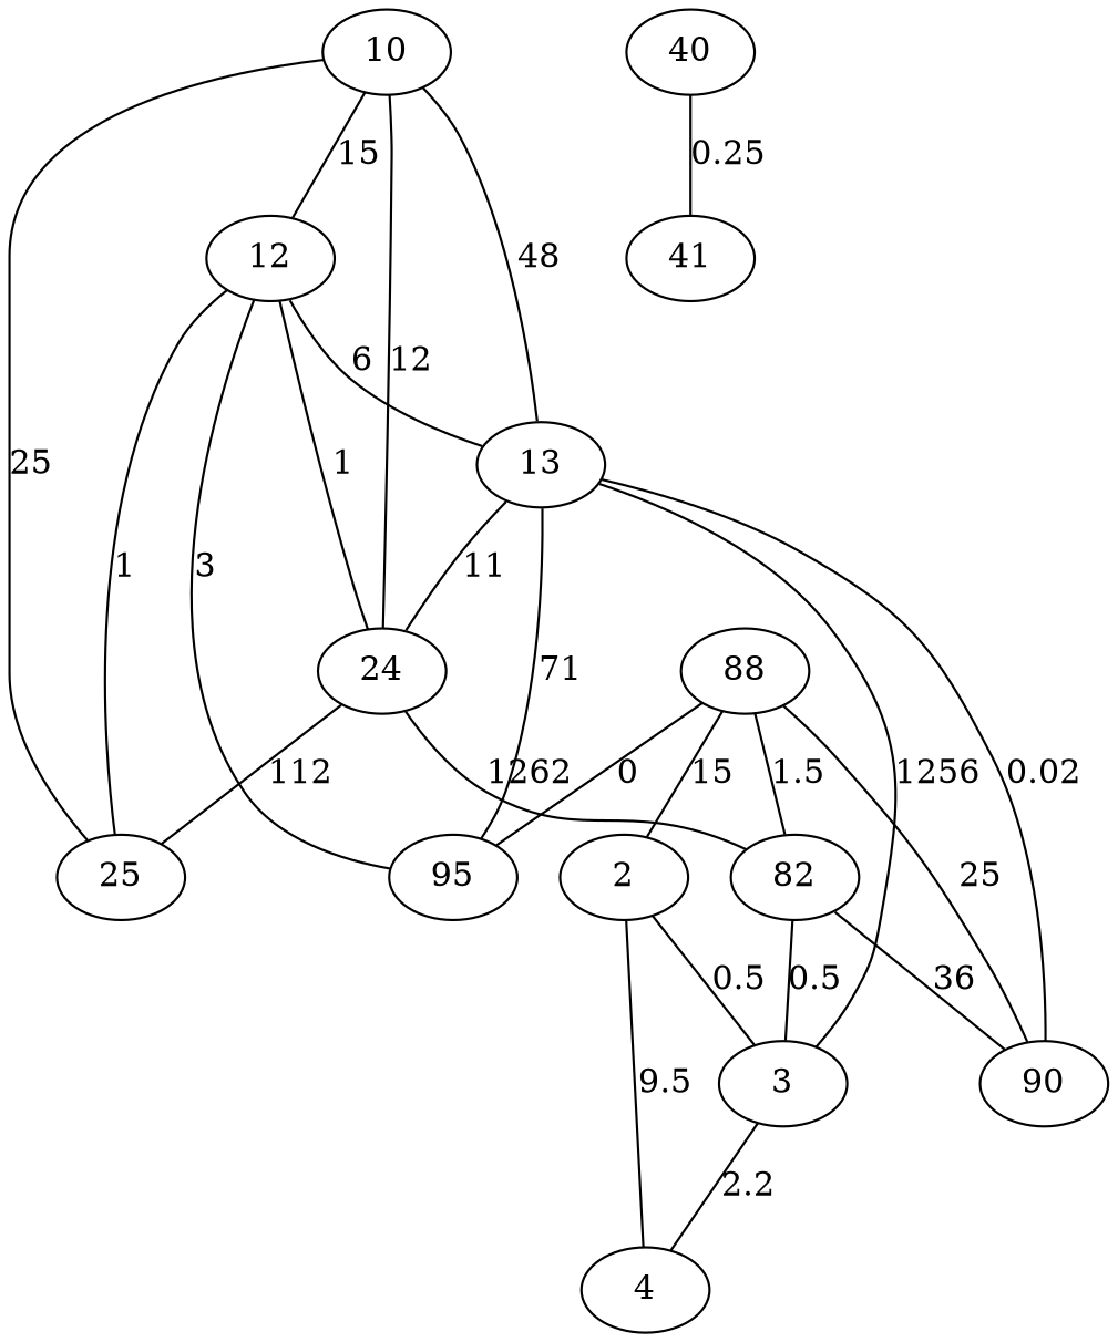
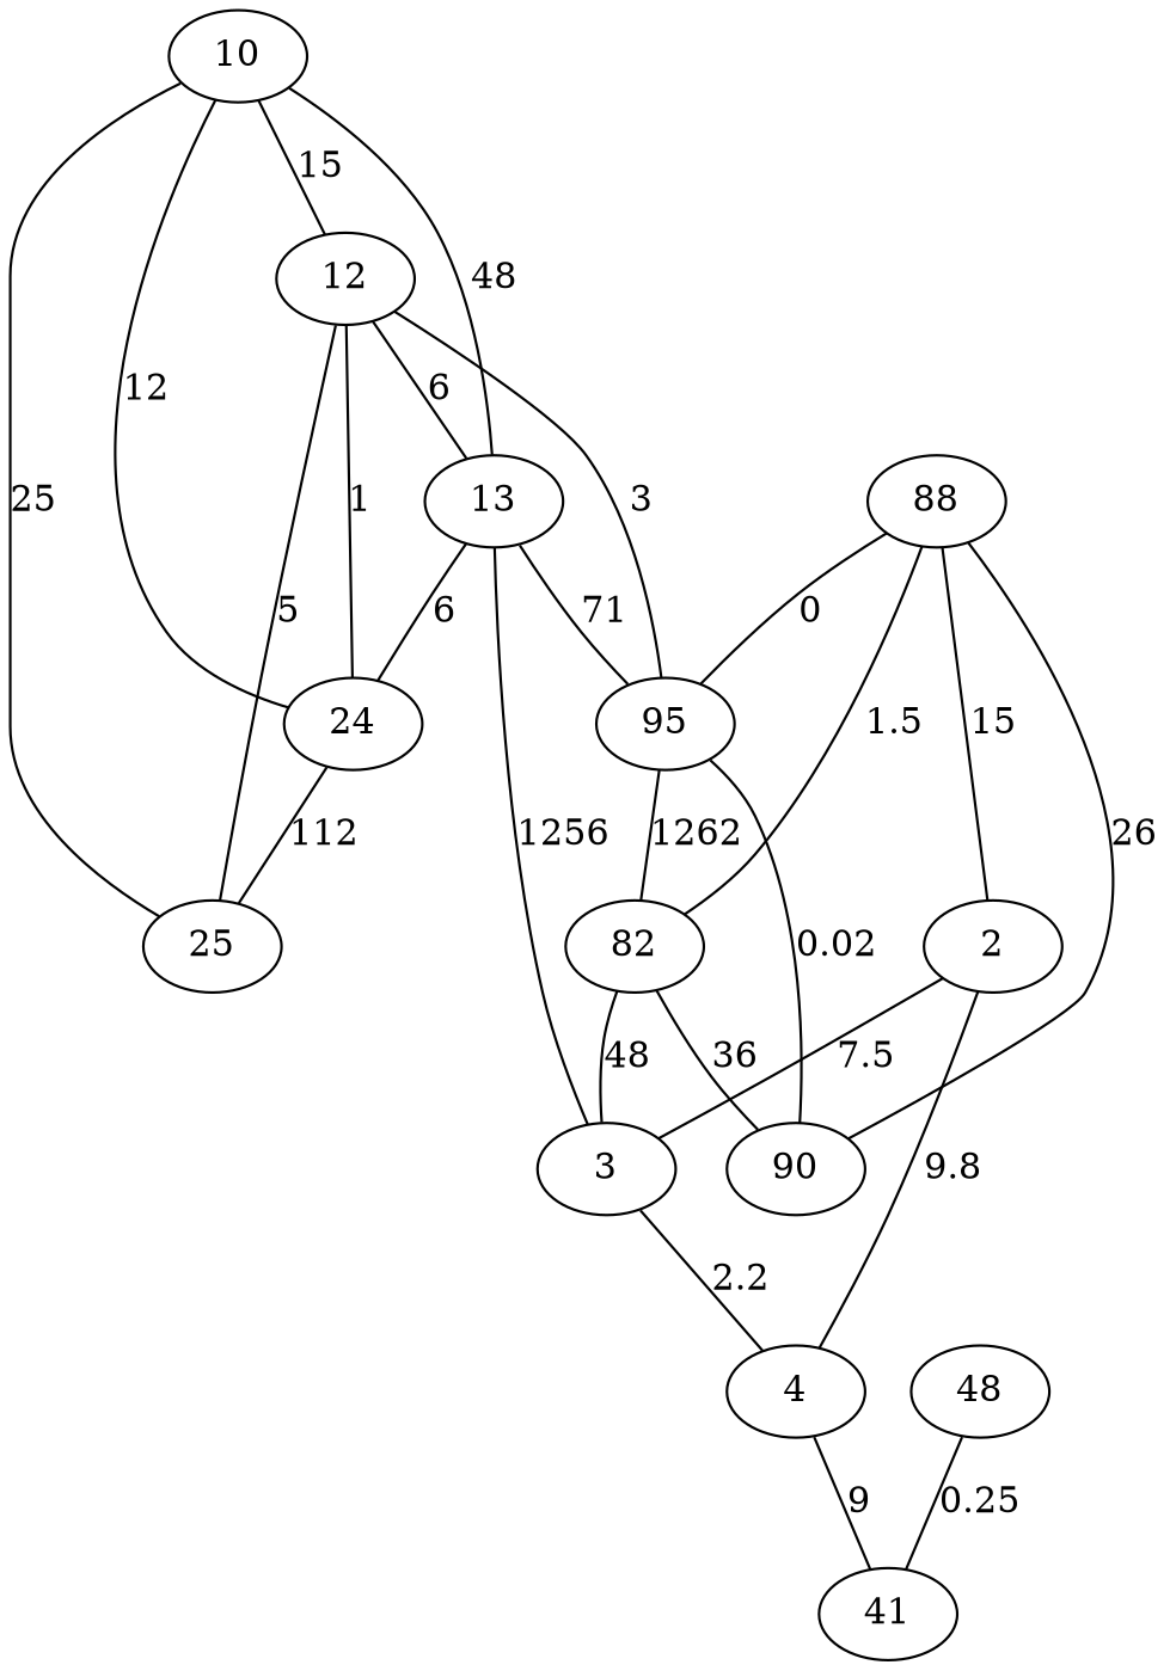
  graph {
    10
    12
    24
    25
    13
    95
    3
    82
    90
    4
    41
    n12 [label=88]
    2
-   40
+   40 [label=48]
    10 -- 12 [label=15]
    10 -- 24 [label=12]
    10 -- 25 [label=25]
    10 -- 13 [label=48]
    12 -- 24 [label=1]
-   12 -- 25 [label=1]
+   12 -- 25 [label=5]
    12 -- 13 [label=6]
    12 -- 95 [label=3]
    24 -- 25 [label=112]
-   13 -- 24 [label=11]
+   13 -- 24 [label=6]
    13 -- 95 [label=71]
    13 -- 3 [label=1256]
-   24 -- 82 [label=1262]
-   13 -- 90 [label=0.02]
+   95 -- 82 [label=1262]
+   95 -- 90 [label=0.02]
    3 -- 4 [label=2.2]
-   82 -- 3 [label=0.5]
+   82 -- 3 [label=48]
    82 -- 90 [label=36]
+   4 -- 41 [label=9]
    n12 -- 95 [label=0]
    n12 -- 82 [label=1.5]
-   n12 -- 90 [label=25]
+   n12 -- 90 [label=26]
    n12 -- 2 [label=15]
-   2 -- 3 [label=0.5]
-   2 -- 4 [label=9.5]
+   2 -- 3 [label=7.5]
+   2 -- 4 [label=9.8]
    40 -- 41 [label=0.25]
  }
